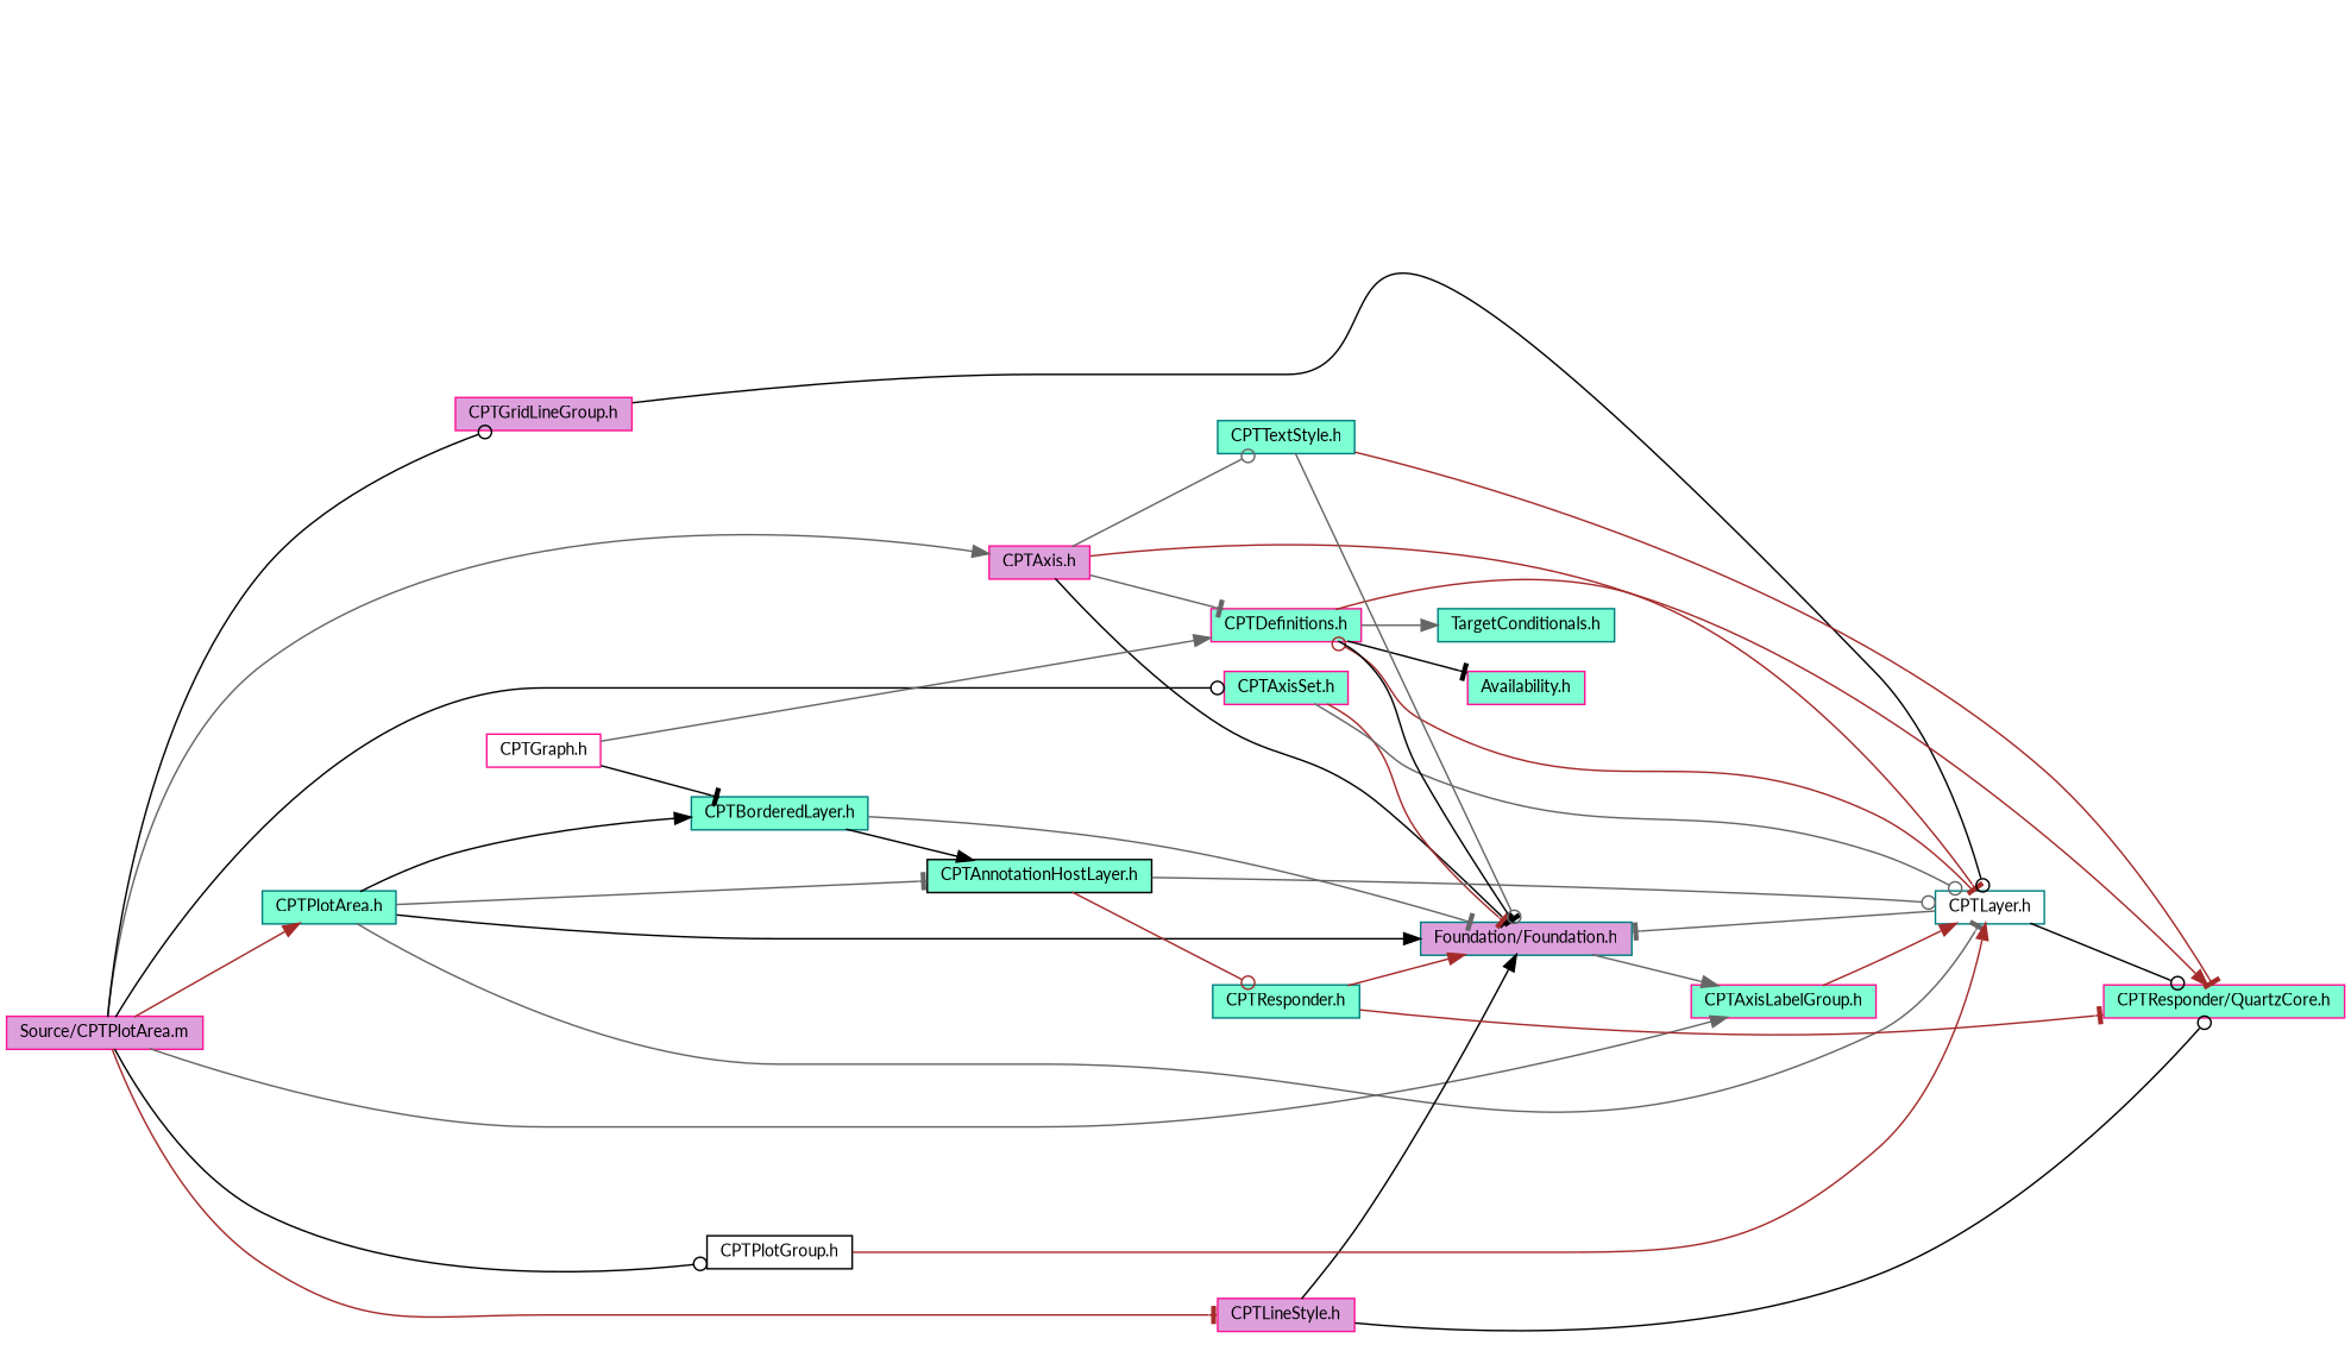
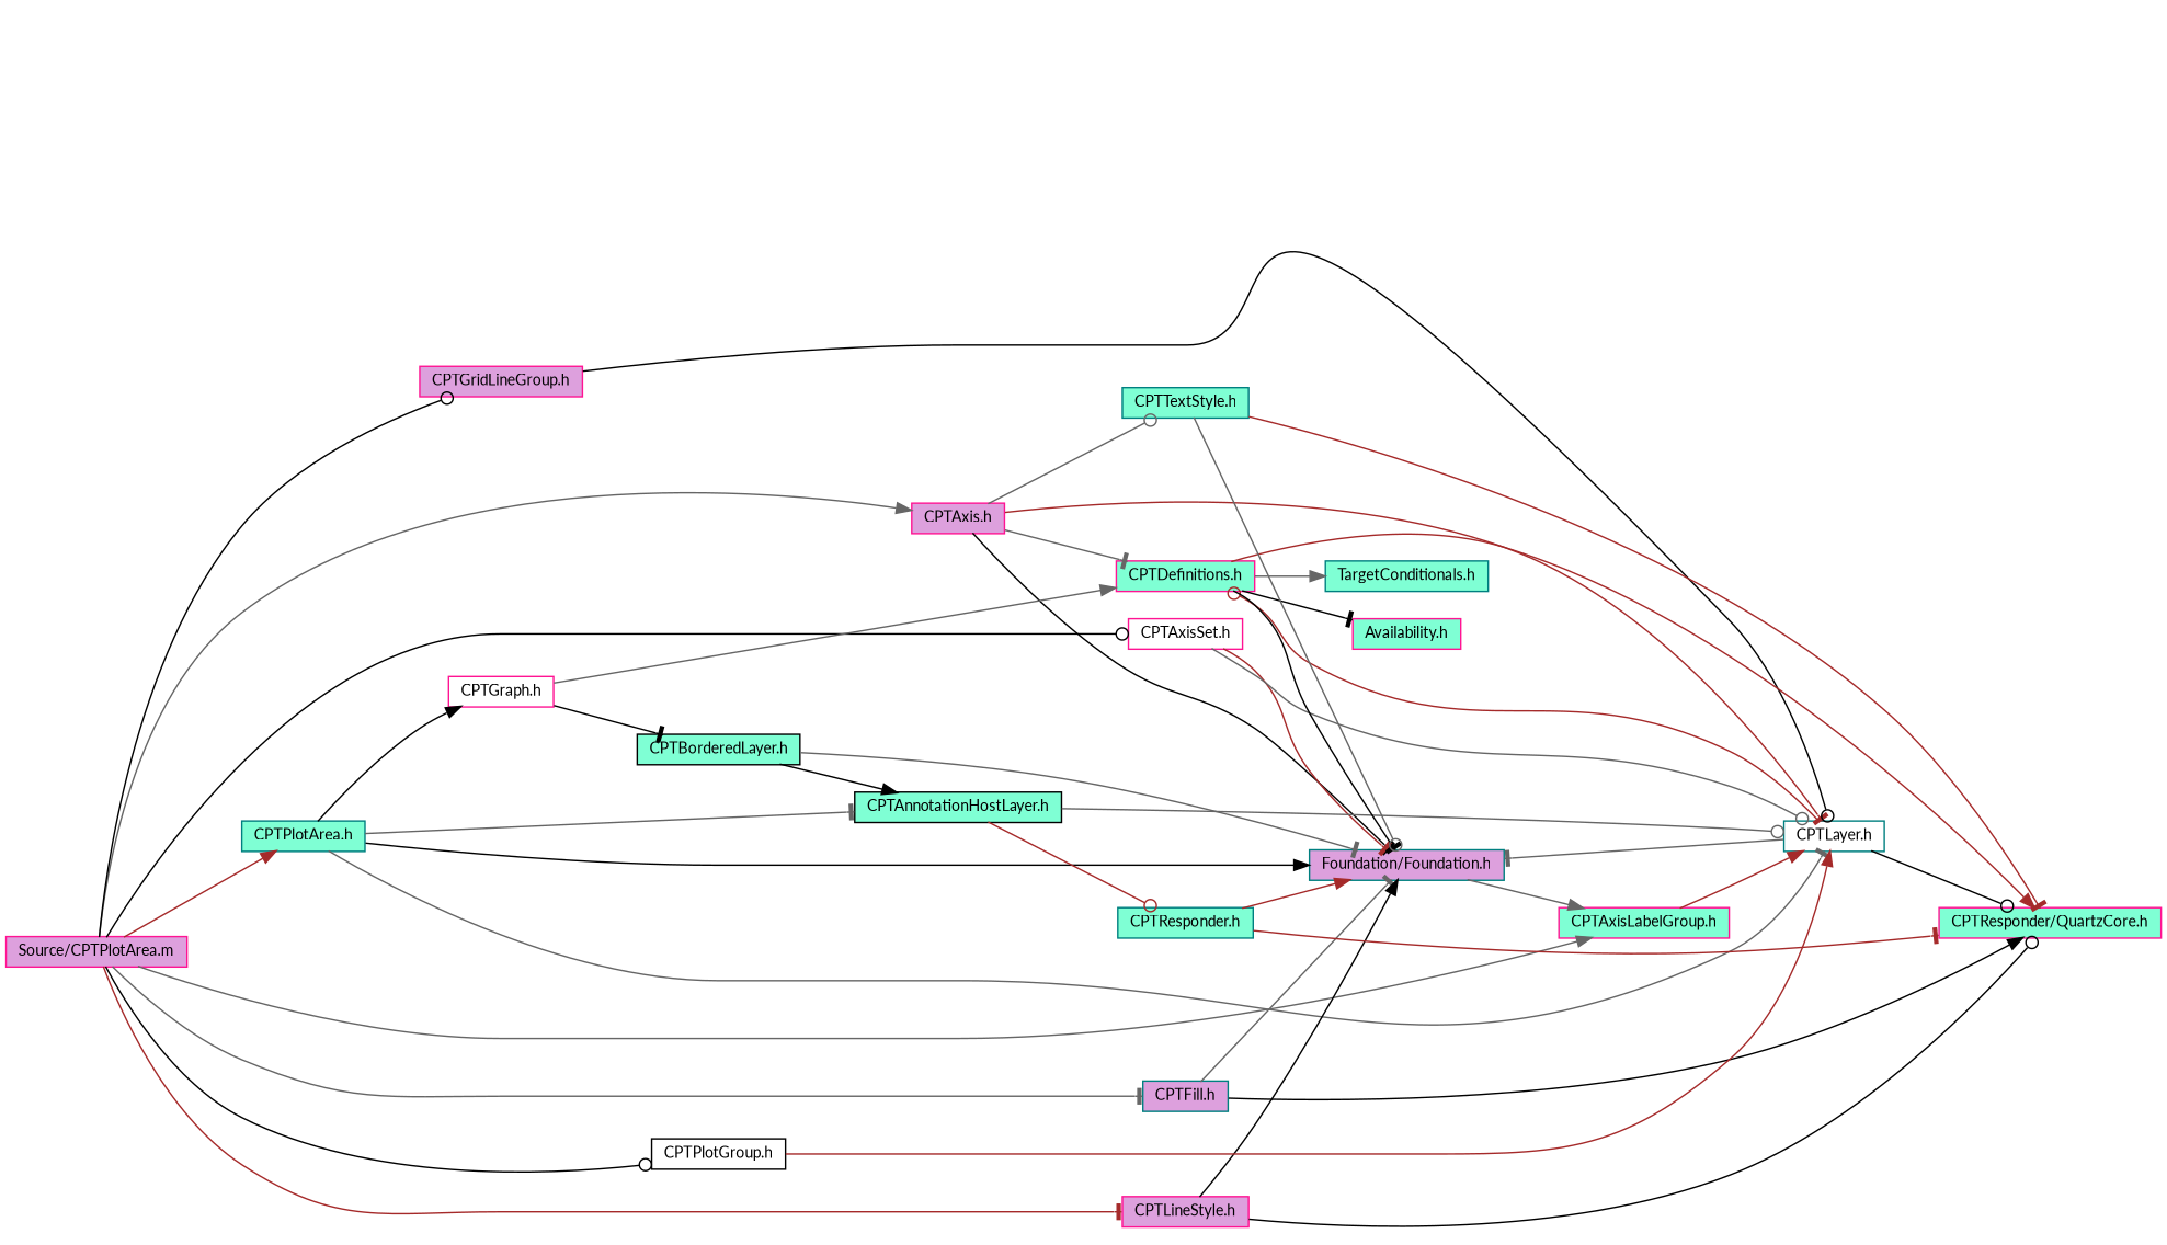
  digraph {
    fontname=Lato
    rankdir=LR
    node [color=deeppink fillcolor=aquamarine fontname=Lato fontsize=10 shape=record style=filled]
    edge [arrowhead=tee color=gray40 fontname=Lato fontsize=10 labelfontname="Lucinda Grande" labelfontsize=10 style=solid]
    n1 [fillcolor=plum fontcolor=black height=0.2 label="Source/CPTPlotArea.m" width=0.4]
    n2 [color=teal height=0.2 label="CPTPlotArea.h" width=0.4]
    n3 [fillcolor=plum height=0.2 label="CPTAxis.h" width=0.4]
    n4 [height=0.2 label="CPTAxisLabelGroup.h" width=0.4]
-   n5 [height=0.2 label="CPTAxisSet.h" width=0.4]
+   n5 [fillcolor=white height=0.2 label="CPTAxisSet.h" width=0.4]
+   n6 [color=teal fillcolor=plum height=0.2 label="CPTFill.h" width=0.4]
    n7 [fillcolor=plum height=0.2 label="CPTGridLineGroup.h" width=0.4]
    n8 [fillcolor=plum height=0.2 label="CPTLineStyle.h" width=0.4]
    n9 [color=black fillcolor=white height=0.2 label="CPTPlotGroup.h" width=0.4]
    n10 [fillcolor=white height=0.2 label="CPTGraph.h" width=0.4]
    n11 [color=teal fillcolor=plum height=0.2 label="Foundation/Foundation.h" width=0.4]
    n12 [color=black height=0.2 label="CPTAnnotationHostLayer.h" width=0.4]
    n13 [color=teal fillcolor=white height=0.2 label="CPTLayer.h" width=0.4]
    n14 [height=0.2 label="CPTDefinitions.h" width=0.4]
    n15 [color=teal height=0.2 label="CPTTextStyle.h" width=0.4]
    n16 [height=0.2 label="CPTResponder/QuartzCore.h" width=0.4]
-   n17 [color=teal height=0.2 label="CPTBorderedLayer.h" width=0.4]
+   n17 [color=black height=0.2 label="CPTBorderedLayer.h" width=0.4]
    n18 [color=teal height=0.2 label="CPTResponder.h" width=0.4]
    n19 [height=0.2 label="Availability.h" width=0.4]
    n20 [color=teal height=0.2 label="TargetConditionals.h" width=0.4]
    n1 -> n2 [arrowhead=normal color=brown]
    n1 -> n3 [arrowhead=normal]
    n1 -> n4 [arrowhead=normal]
    n1 -> n5 [arrowhead=odot color=black]
+   n1 -> n6
    n1 -> n7 [arrowhead=odot color=black]
    n1 -> n8 [color=brown]
    n1 -> n9 [arrowhead=odot color=black]
-   n2 -> n17 [arrowhead=normal color=black]
+   n2 -> n10 [arrowhead=normal color=black]
    n2 -> n11 [arrowhead=normal color=black]
    n2 -> n12
    n2 -> n13
    n3 -> n11 [color=black]
    n3 -> n13 [color=brown]
    n3 -> n14
    n3 -> n15 [arrowhead=odot]
    n4 -> n13 [arrowhead=normal color=brown]
    n5 -> n11 [color=brown]
    n5 -> n13 [arrowhead=odot]
+   n6 -> n11
+   n6 -> n16 [arrowhead=normal color=black]
    n7 -> n13 [arrowhead=odot color=black]
    n8 -> n11 [arrowhead=normal color=black]
    n8 -> n16 [arrowhead=odot color=black]
    n9 -> n13 [arrowhead=normal color=brown]
    n10 -> n14 [arrowhead=normal]
    n10 -> n17 [color=black]
    n11 -> n4 [arrowhead=normal]
    n12 -> n13 [arrowhead=odot]
    n12 -> n18 [arrowhead=odot color=brown]
    n13 -> n11
    n13 -> n14 [arrowhead=odot color=brown]
    n13 -> n16 [arrowhead=odot color=black]
    n14 -> n11 [color=black]
    n14 -> n16 [arrowhead=normal color=brown]
    n14 -> n19 [color=black]
    n14 -> n20 [arrowhead=normal]
    n15 -> n11 [arrowhead=odot]
    n15 -> n16 [color=brown]
    n17 -> n11
    n17 -> n12 [arrowhead=normal color=black]
    n18 -> n11 [arrowhead=normal color=brown]
    n18 -> n16 [color=brown]
  }
